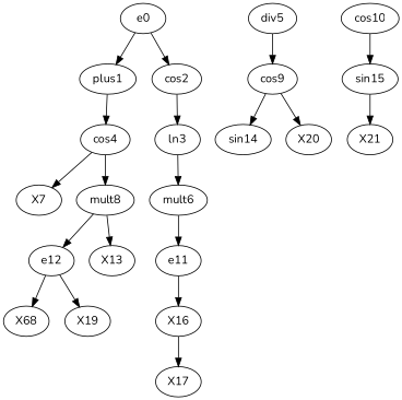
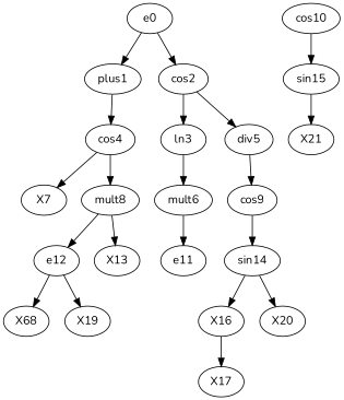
  digraph {
    fontname=Nunito
    node [fontname=Nunito]
    edge [fontname=Nunito]
    e0
    plus1
    cos2
    cos4
    ln3
    div5
    mult6
    X7
    mult8
    cos9
    e11
    e12
    X13
    sin14
    n15 [label=sin15]
    cos10
    X16
    n18 [label=X68]
    X19
    X20
    X21
    X17
    e0 -> plus1
    e0 -> cos2
    plus1 -> cos4
    cos2 -> ln3
+   cos2 -> div5
    cos4 -> X7
    cos4 -> mult8
    ln3 -> mult6
    div5 -> cos9
    mult6 -> e11
    mult8 -> e12
    mult8 -> X13
    cos9 -> sin14
-   e11 -> X16
+   sin14 -> X16
    e12 -> n18
    e12 -> X19
-   cos9 -> X20
+   sin14 -> X20
    n15 -> X21
    cos10 -> n15
    X16 -> X17
  }
